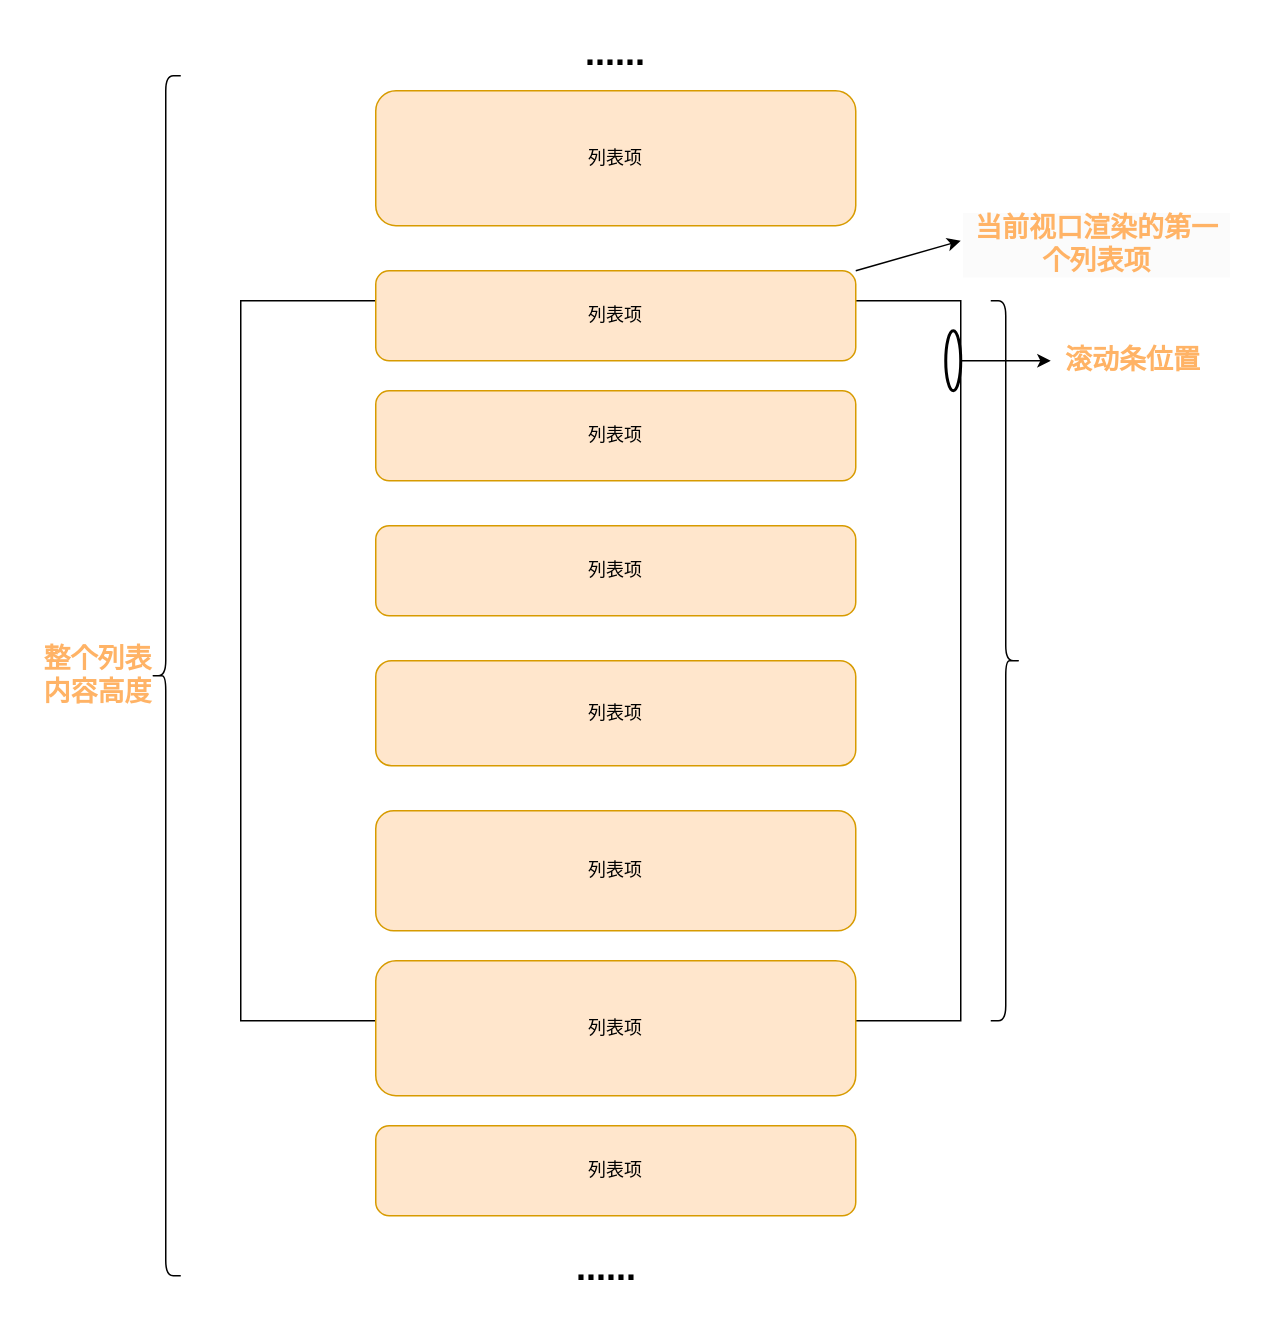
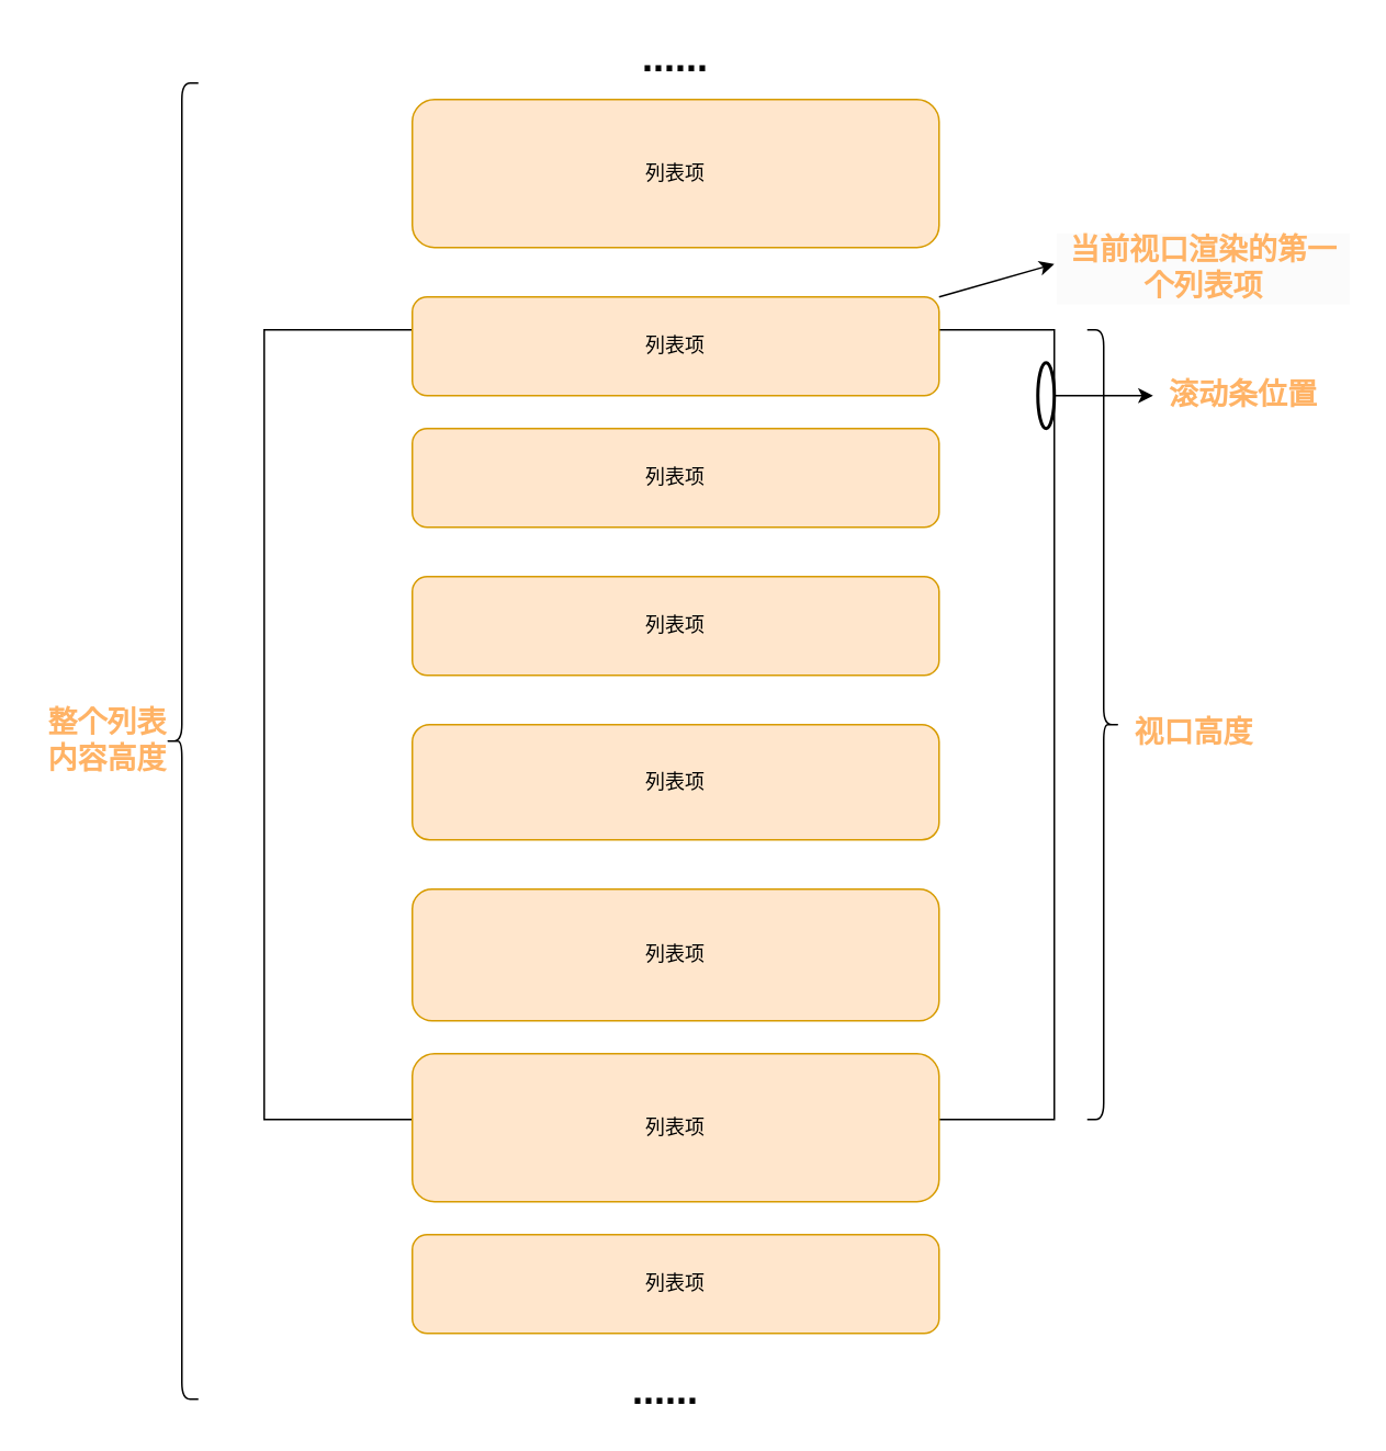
  <mxCell id="0" />
  <mxCell id="1" parent="0" />
  <mxCell id="2" value="" style="whiteSpace=wrap;html=1;aspect=fixed;" vertex="1" parent="1"><mxGeometry x="160" y="200" width="480" height="480" as="geometry" /></mxCell>
  <mxCell id="3" value="" style="shape=curlyBracket;whiteSpace=wrap;html=1;rounded=1;flipH=1;labelPosition=right;verticalLabelPosition=middle;align=left;verticalAlign=middle;" vertex="1" parent="1"><mxGeometry x="660" y="200" width="20" height="480" as="geometry" /></mxCell>
+ <mxCell id="4" value="&lt;h2&gt;&lt;b&gt;&lt;font color=&quot;#ffb366&quot;&gt;视口高度&lt;/font&gt;&lt;/b&gt;&lt;/h2&gt;" style="text;html=1;align=center;verticalAlign=middle;whiteSpace=wrap;rounded=0;" vertex="1" parent="1"><mxGeometry x="680" y="420" width="90" height="50" as="geometry" /></mxCell>
  <mxCell id="5" value="列表项" style="rounded=1;whiteSpace=wrap;html=1;fillColor=#ffe6cc;strokeColor=#d79b00;" vertex="1" parent="1"><mxGeometry x="250" y="350" width="320" height="60" as="geometry" /></mxCell>
  <mxCell id="6" value="列表项" style="rounded=1;whiteSpace=wrap;html=1;fillColor=#ffe6cc;strokeColor=#d79b00;" vertex="1" parent="1"><mxGeometry x="250" y="260" width="320" height="60" as="geometry" /></mxCell>
  <mxCell id="7" value="列表项" style="rounded=1;whiteSpace=wrap;html=1;fillColor=#ffe6cc;strokeColor=#d79b00;" vertex="1" parent="1"><mxGeometry x="250" y="180" width="320" height="60" as="geometry" /></mxCell>
  <mxCell id="8" value="列表项" style="rounded=1;whiteSpace=wrap;html=1;fillColor=#ffe6cc;strokeColor=#d79b00;" vertex="1" parent="1"><mxGeometry x="250" y="60" width="320" height="90" as="geometry" /></mxCell>
  <mxCell id="9" value="列表项" style="rounded=1;whiteSpace=wrap;html=1;fillColor=#ffe6cc;strokeColor=#d79b00;" vertex="1" parent="1"><mxGeometry x="250" y="440" width="320" height="70" as="geometry" /></mxCell>
  <mxCell id="10" value="列表项" style="rounded=1;whiteSpace=wrap;html=1;fillColor=#ffe6cc;strokeColor=#d79b00;" vertex="1" parent="1"><mxGeometry x="250" y="540" width="320" height="80" as="geometry" /></mxCell>
  <mxCell id="11" value="列表项" style="rounded=1;whiteSpace=wrap;html=1;fillColor=#ffe6cc;strokeColor=#d79b00;" vertex="1" parent="1"><mxGeometry x="250" y="640" width="320" height="90" as="geometry" /></mxCell>
  <mxCell id="12" value="列表项" style="rounded=1;whiteSpace=wrap;html=1;fillColor=#ffe6cc;strokeColor=#d79b00;" vertex="1" parent="1"><mxGeometry x="250" y="750" width="320" height="60" as="geometry" /></mxCell>
  <mxCell id="13" value="&lt;h1&gt;......&lt;/h1&gt;" style="text;html=1;align=center;verticalAlign=middle;whiteSpace=wrap;rounded=0;" vertex="1" parent="1"><mxGeometry x="380" y="20" width="60" height="30" as="geometry" /></mxCell>
  <mxCell id="14" value="&lt;h1&gt;......&lt;/h1&gt;" style="text;html=1;align=center;verticalAlign=middle;whiteSpace=wrap;rounded=0;" vertex="1" parent="1"><mxGeometry x="374" y="830" width="60" height="30" as="geometry" /></mxCell>
  <mxCell id="15" value="" style="shape=curlyBracket;whiteSpace=wrap;html=1;rounded=1;labelPosition=left;verticalLabelPosition=middle;align=right;verticalAlign=middle;" vertex="1" parent="1"><mxGeometry x="100" y="50" width="20" height="800" as="geometry" /></mxCell>
  <mxCell id="16" value="&lt;h2&gt;&lt;b&gt;&lt;font color=&quot;#ffb366&quot;&gt;整个列表内容高度&lt;/font&gt;&lt;/b&gt;&lt;/h2&gt;" style="text;html=1;align=center;verticalAlign=middle;whiteSpace=wrap;rounded=0;" vertex="1" parent="1"><mxGeometry y="425" width="90" height="50" as="geometry" x="20" /></mxCell>
  <mxCell id="17" value="" style="strokeWidth=2;html=1;shape=mxgraph.flowchart.start_1;whiteSpace=wrap;direction=south;" vertex="1" parent="1"><mxGeometry x="630" y="220" width="10" height="40" as="geometry" /></mxCell>
  <mxCell id="18" value="" style="endArrow=classic;html=1;rounded=0;" edge="1" parent="1"><mxGeometry width="50" height="50" relative="1" as="geometry"><mxPoint x="640" y="240" as="sourcePoint" /><mxPoint x="700" y="240" as="targetPoint" /></mxGeometry></mxCell>
  <mxCell id="19" value="&lt;h2&gt;&lt;font color=&quot;#ffb366&quot;&gt;滚动条位置&lt;/font&gt;&lt;/h2&gt;" style="text;html=1;align=center;verticalAlign=middle;whiteSpace=wrap;rounded=0;" vertex="1" parent="1"><mxGeometry x="700" y="215" width="110" height="50" as="geometry" /></mxCell>
  <mxCell id="20" value="" style="endArrow=classic;html=1;rounded=0;" edge="1" parent="1"><mxGeometry width="50" height="50" relative="1" as="geometry"><mxPoint x="570" y="180" as="sourcePoint" /><mxPoint x="640" y="160" as="targetPoint" /></mxGeometry></mxCell>
  <mxCell id="21" value="&lt;h2 style=&quot;forced-color-adjust: none; font-family: Helvetica; font-style: normal; font-variant-ligatures: normal; font-variant-caps: normal; letter-spacing: normal; orphans: 2; text-align: center; text-indent: 0px; text-transform: none; widows: 2; word-spacing: 0px; -webkit-text-stroke-width: 0px; white-space: normal; background-color: rgb(251, 251, 251); text-decoration-thickness: initial; text-decoration-style: initial; text-decoration-color: initial;&quot;&gt;&lt;font color=&quot;#ffb366&quot;&gt;当前视口渲染的第一个列表项&lt;/font&gt;&lt;/h2&gt;" style="text;whiteSpace=wrap;html=1;" vertex="1" parent="1"><mxGeometry x="640" y="120" width="180" height="70" as="geometry" /></mxCell>
